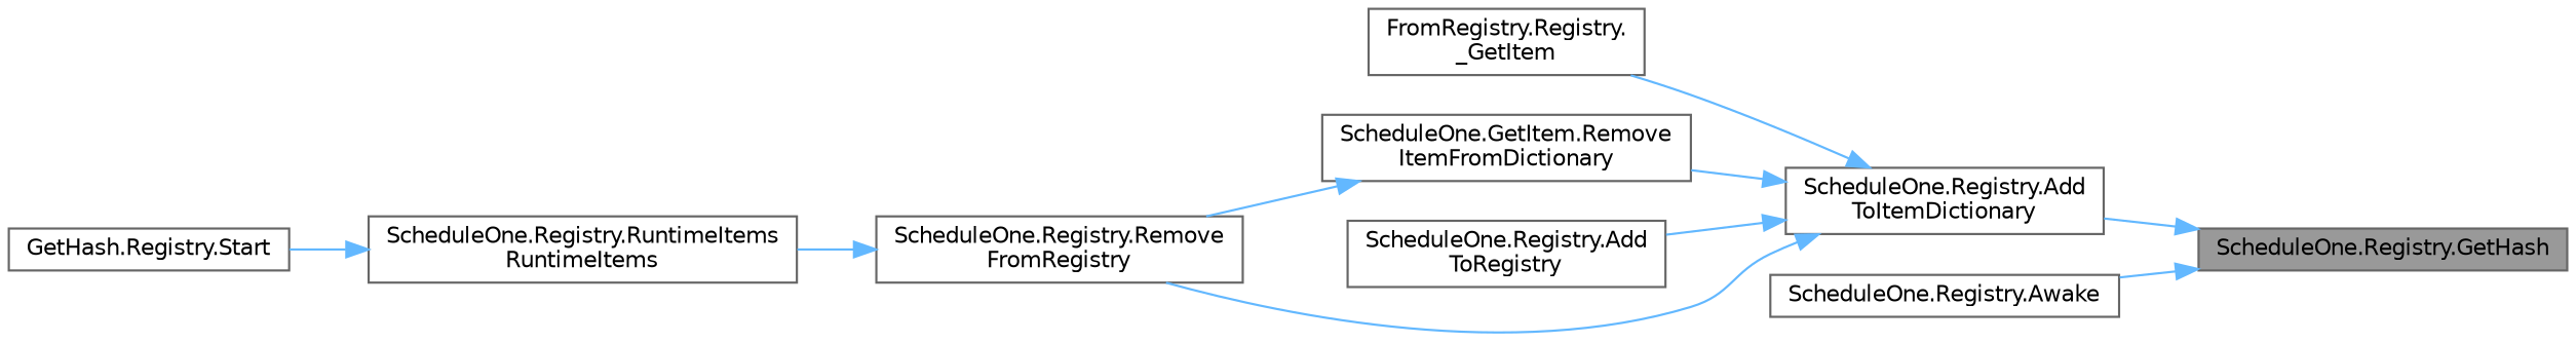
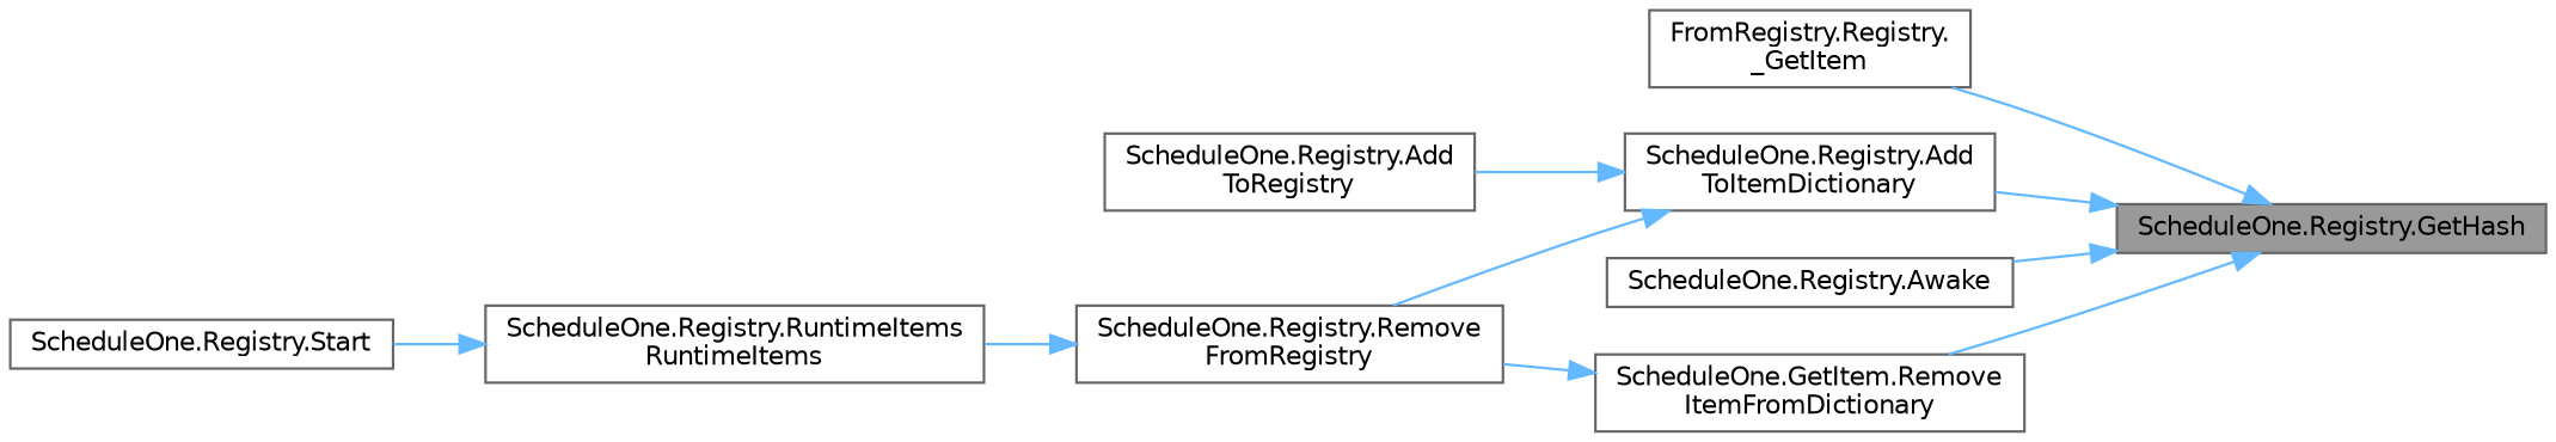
  digraph {
    rankdir=RL
    node [color=grey40 fillcolor=white fontname=Helvetica fontsize=10 shape=box style=filled]
    edge [color=steelblue1 dir=back fontname=Helvetica fontsize=10 labelfontname=Helvetica labelfontsize=10 style=solid]
    n1 [color=gray40 fillcolor=grey60 fontcolor=black height=0.2 label="ScheduleOne.Registry.GetHash" width=0.4]
    n2 [height=0.2 label="FromRegistry.Registry.\l_GetItem" width=0.4]
    n3 [height=0.2 label="ScheduleOne.Registry.Add\lToItemDictionary" width=0.4]
    n4 [height=0.2 label="ScheduleOne.Registry.Awake" width=0.4]
    n5 [height=0.2 label="ScheduleOne.GetItem.Remove\lItemFromDictionary" width=0.4]
    n6 [height=0.2 label="ScheduleOne.Registry.Add\lToRegistry" width=0.4]
    n7 [height=0.2 label="ScheduleOne.Registry.Remove\lFromRegistry" width=0.4]
    n8 [height=0.2 label="ScheduleOne.Registry.RuntimeItems\lRuntimeItems" width=0.4]
-   n9 [height=0.2 label="GetHash.Registry.Start" width=0.4]
-   n3 -> n2
+   n9 [height=0.2 label="ScheduleOne.Registry.Start" width=0.4]
+   n1 -> n2
    n1 -> n3
    n1 -> n4
-   n3 -> n5
+   n1 -> n5
    n3 -> n6
    n3 -> n7
    n5 -> n7
    n7 -> n8
    n8 -> n9
  }
